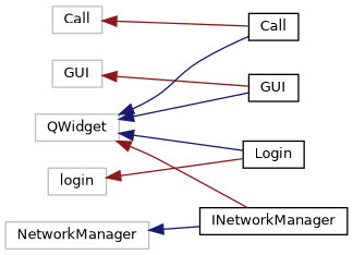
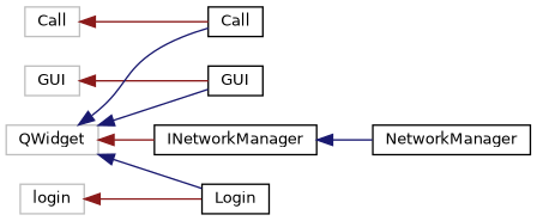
  digraph {
    rankdir=LR
    node [color=black fillcolor=white fontname=Helvetica fontsize=10 shape=record style=filled]
    edge [color=firebrick4 dir=back fontname=Helvetica fontsize=10 labelfontname=Helvetica labelfontsize=10 style=solid]
    n1 [color=grey75 height=0.2 label=Call width=0.4]
    n2 [height=0.2 label=Call width=0.4]
    n3 [color=grey75 height=0.2 label=GUI width=0.4]
    n4 [height=0.2 label=GUI width=0.4]
    n5 [color=grey75 height=0.2 label=login width=0.4]
    n6 [height=0.2 label=Login width=0.4]
    n7 [color=grey75 height=0.2 label=QWidget width=0.4]
    n8 [height=0.2 label=INetworkManager width=0.4]
-   n9 [color=grey75 height=0.2 label=NetworkManager width=0.4]
+   n9 [height=0.2 label=NetworkManager width=0.4]
    n1 -> n2
    n3 -> n4
    n5 -> n6
    n7 -> n2 [color=midnightblue]
    n7 -> n4 [color=midnightblue]
    n7 -> n6 [color=midnightblue]
    n7 -> n8
-   n9 -> n8 [color=midnightblue]
+   n8 -> n9 [color=midnightblue]
  }
